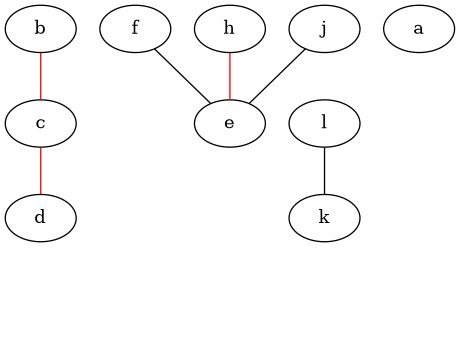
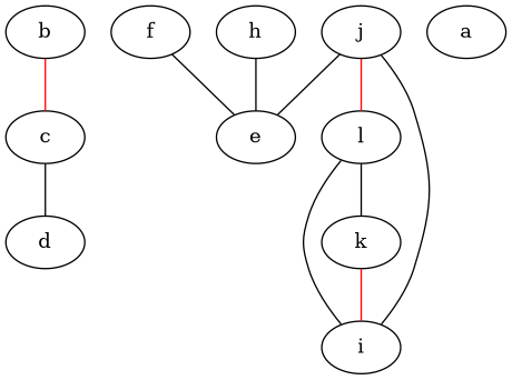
  graph {
    edge [color=black]
    c
    d
    f
    e
    h
    l
+   i
    k
    j
    a
    b
-   c -- d [color=red]
+   c -- d
    f -- e
-   h -- e [color=red]
+   h -- e
+   l -- i
    l -- k
+   k -- i [color=red]
    j -- e
+   j -- l [color=red]
+   j -- i
    b -- c [color=red]
  }
